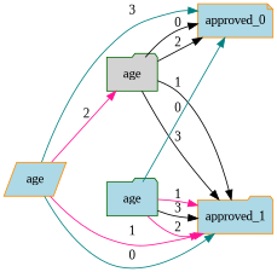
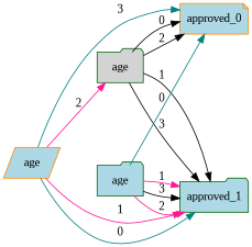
  digraph {
    rankdir=LR
    fontname="Liberation Serif"
    node [style=filled fillcolor=lightblue color=darkgreen shape=folder fontname="Liberation Serif"]
    edge [color=black fontname="Liberation Serif"]
-   n1 [label=approved_1 color=darkorange]
+   n1 [label=approved_1]
    n2 [label=approved_0 color=darkorange shape=note]
    n3 [label=age fillcolor=lightgrey]
    n4 [label=age shape=parallelogram color=darkorange]
    n5 [label=age]
    n3 -> n1 [label=3]
    n3 -> n1 [label=1]
    n3 -> n2 [label=2]
    n3 -> n2 [label=0]
    n4 -> n1 [label=1 color=deeppink]
    n4 -> n1 [label=0 color=teal]
    n4 -> n2 [label=3 color=teal]
    n4 -> n3 [label=2 color=deeppink]
    n5 -> n1 [label=3]
    n5 -> n1 [label=2 color=deeppink]
    n5 -> n1 [label=1 color=deeppink]
    n5 -> n2 [label=0 color=teal]
  }
